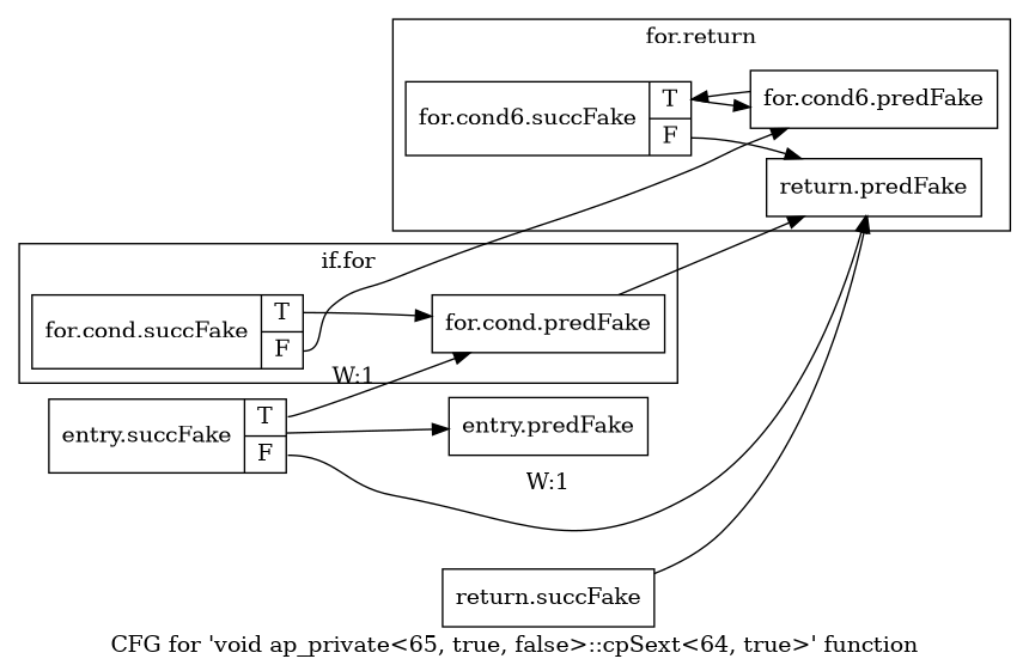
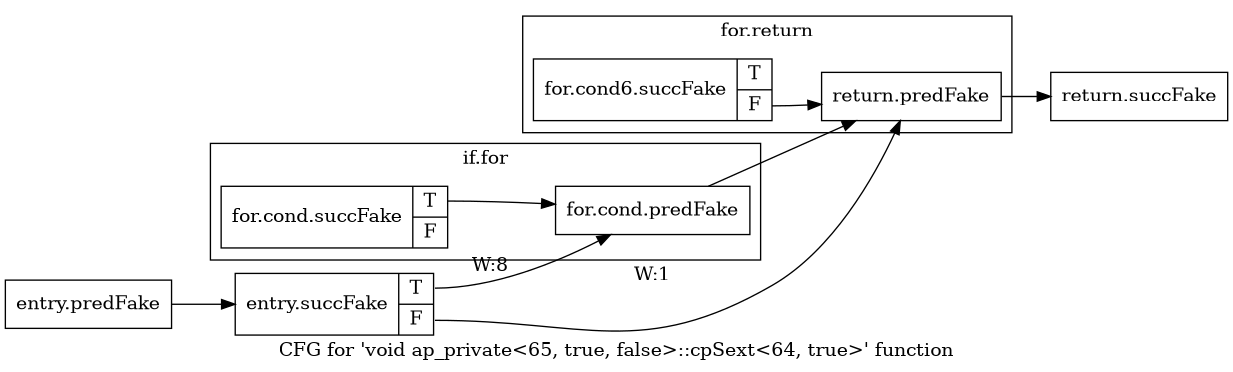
  digraph {
    label="CFG for 'void ap_private\<65, true, false\>::cpSext\<64, true\>' function"
    rankdir=LR
    node [filename="/tools/Xilinx/Vitis_HLS/2022.1/include/etc/ap_private.h" linenumber=5597 shape=record]
    edge [execusionnum=0 filename="/tools/Xilinx/Vitis_HLS/2022.1/include/etc/ap_private.h"]
    n1 [label="{return.predFake}"]
-   n2 [label="{for.cond6.predFake}" linenumber=5593]
    n3 [label="{for.cond6.succFake|{<s0>T|<s1>F}}" linenumber=5593]
    n4 [label="{for.cond.predFake}" linenumber=5591]
    n5 [label="{for.cond.succFake|{<s0>T|<s1>F}}" linenumber=5591]
    n6 [label="{return.succFake}"]
    n7 [label="{entry.predFake}" filename="" linenumber=""]
    n8 [label="{entry.succFake|{<s0>T|<s1>F}}" linenumber=5567]
    subgraph cluster_1 {
      invocationtime=-1
      label="for.return"
      tripcount=0
      n1
-     n2
      n3
    }
    subgraph cluster_2 {
      invocationtime=1
      label="if.for"
      tripcount=0
      n4
      n5
    }
-   n6 -> n1
-   n2 -> n3
+   n1 -> n6
    n3 -> n1 [tailport=s1]
-   n3 -> n2 [tailport=s0]
    n4 -> n1
-   n5 -> n2 [tailport=s1]
    n5 -> n4 [tailport=s0]
-   n8 -> n7 [execusionnum=3200]
+   n7 -> n8 [execusionnum=3200]
    n8 -> n1 [execusionnum=3200 label="W:1" tailport=s1]
-   n8 -> n4 [label="W:1" tailport=s0]
+   n8 -> n4 [label="W:8" tailport=s0]
  }
